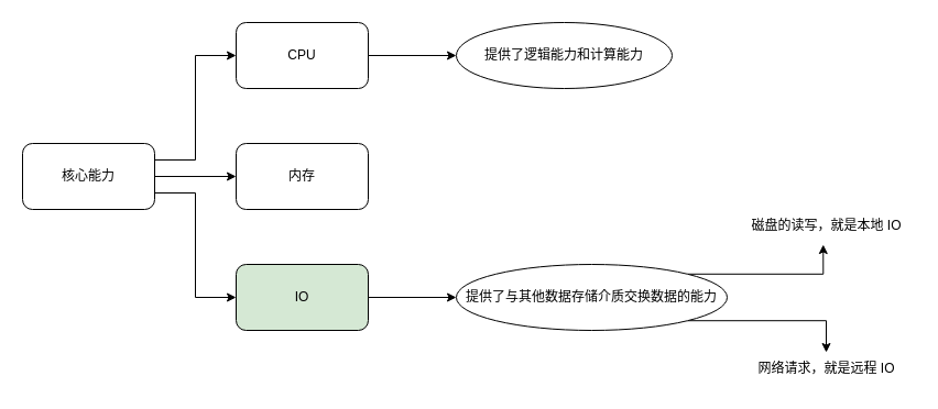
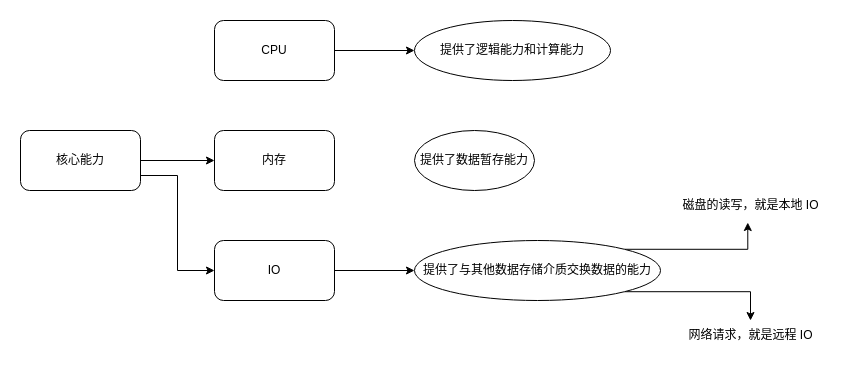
  <mxCell id="0" />
  <mxCell id="1" parent="0" />
- <mxCell id="2" style="edgeStyle=orthogonalEdgeStyle;rounded=0;orthogonalLoop=1;jettySize=auto;html=1;exitX=1;exitY=0.25;exitDx=0;exitDy=0;entryX=0;entryY=0.5;entryDx=0;entryDy=0;" edge="1" parent="1" source="5" target="7"><mxGeometry relative="1" as="geometry" /></mxCell>
  <mxCell id="3" style="edgeStyle=orthogonalEdgeStyle;rounded=0;orthogonalLoop=1;jettySize=auto;html=1;exitX=1;exitY=0.5;exitDx=0;exitDy=0;entryX=0;entryY=0.5;entryDx=0;entryDy=0;" edge="1" parent="1" source="5" target="8"><mxGeometry relative="1" as="geometry" /></mxCell>
  <mxCell id="4" style="edgeStyle=orthogonalEdgeStyle;rounded=0;orthogonalLoop=1;jettySize=auto;html=1;exitX=1;exitY=0.75;exitDx=0;exitDy=0;entryX=0;entryY=0.5;entryDx=0;entryDy=0;" edge="1" parent="1" source="5" target="10"><mxGeometry relative="1" as="geometry" /></mxCell>
  <mxCell id="5" value="核心能力&lt;br&gt;" style="rounded=1;whiteSpace=wrap;html=1;" vertex="1" parent="1"><mxGeometry x="20" y="130" width="120" height="60" as="geometry" /></mxCell>
  <mxCell id="6" value="" style="edgeStyle=orthogonalEdgeStyle;rounded=0;orthogonalLoop=1;jettySize=auto;html=1;" edge="1" parent="1" source="7" target="11"><mxGeometry relative="1" as="geometry" /></mxCell>
  <mxCell id="7" value="CPU" style="rounded=1;whiteSpace=wrap;html=1;" vertex="1" parent="1"><mxGeometry x="214" y="20" width="120" height="60" as="geometry" /></mxCell>
  <mxCell id="8" value="内存" style="rounded=1;whiteSpace=wrap;html=1;" vertex="1" parent="1"><mxGeometry x="214" y="130" width="120" height="60" as="geometry" /></mxCell>
  <mxCell id="9" value="" style="edgeStyle=orthogonalEdgeStyle;rounded=0;orthogonalLoop=1;jettySize=auto;html=1;" edge="1" parent="1" source="10" target="15"><mxGeometry relative="1" as="geometry" /></mxCell>
- <mxCell id="10" value="IO" style="rounded=1;whiteSpace=wrap;html=1;fillColor=#d5e8d4;" vertex="1" parent="1"><mxGeometry x="214" y="240" width="120" height="60" as="geometry" /></mxCell>
+ <mxCell id="10" value="IO" style="rounded=1;whiteSpace=wrap;html=1;" vertex="1" parent="1"><mxGeometry x="214" y="240" width="120" height="60" as="geometry" /></mxCell>
  <mxCell id="11" value="提供了逻辑能力和计算能力" style="ellipse;whiteSpace=wrap;html=1;rounded=1;" vertex="1" parent="1"><mxGeometry x="414" y="20" width="196" height="60" as="geometry" /></mxCell>
+ <mxCell id="12" value="提供了数据暂存能力" style="ellipse;whiteSpace=wrap;html=1;rounded=1;" vertex="1" parent="1"><mxGeometry x="414" y="130" width="120" height="60" as="geometry" /></mxCell>
  <mxCell id="13" style="edgeStyle=orthogonalEdgeStyle;rounded=0;orthogonalLoop=1;jettySize=auto;html=1;exitX=1;exitY=0;exitDx=0;exitDy=0;entryX=0.483;entryY=1.067;entryDx=0;entryDy=0;entryPerimeter=0;" edge="1" parent="1" source="15" target="16"><mxGeometry relative="1" as="geometry" /></mxCell>
  <mxCell id="14" style="edgeStyle=orthogonalEdgeStyle;rounded=0;orthogonalLoop=1;jettySize=auto;html=1;exitX=1;exitY=1;exitDx=0;exitDy=0;" edge="1" parent="1" source="15" target="17"><mxGeometry relative="1" as="geometry" /></mxCell>
  <mxCell id="15" value="提供了与其他数据存储介质交换数据的能力" style="ellipse;whiteSpace=wrap;html=1;rounded=1;" vertex="1" parent="1"><mxGeometry x="414" y="240" width="246" height="60" as="geometry" /></mxCell>
  <mxCell id="16" value="磁盘的读写，就是本地 IO" style="text;html=1;align=center;verticalAlign=middle;resizable=0;points=[];autosize=1;strokeColor=none;fillColor=none;" vertex="1" parent="1"><mxGeometry x="670" y="190" width="160" height="30" as="geometry" /></mxCell>
  <mxCell id="17" value="网络请求，就是远程 IO" style="text;html=1;align=center;verticalAlign=middle;resizable=0;points=[];autosize=1;strokeColor=none;fillColor=none;" vertex="1" parent="1"><mxGeometry x="675" y="320" width="150" height="30" as="geometry" /></mxCell>
